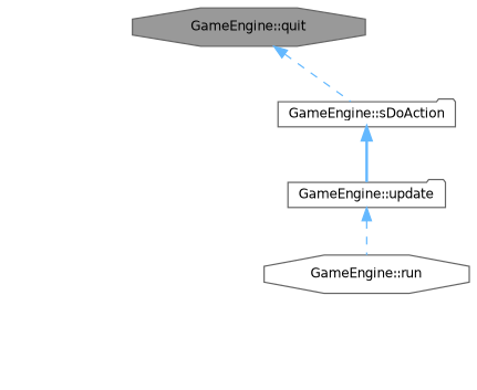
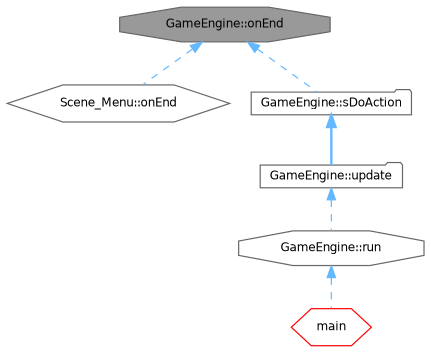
  digraph {
    rankdir=TB
    node [color=gray40 fillcolor=white fontname=Helvetica fontsize=10 shape=octagon style=filled]
    edge [color=steelblue1 dir=back fontname=Helvetica fontsize=10 labelfontname=Helvetica labelfontsize=10 style=dashed]
-   n1 [fillcolor=grey60 fontcolor=black height=0.2 label="GameEngine::quit" width=0.4]
+   n1 [fillcolor=grey60 fontcolor=black height=0.2 label="GameEngine::onEnd" width=0.4]
+   n2 [height=0.2 label="Scene_Menu::onEnd" shape=hexagon width=0.4]
    n3 [height=0.2 label="GameEngine::sDoAction" shape=folder width=0.4]
    n4 [height=0.2 label="GameEngine::update" shape=folder width=0.4]
    n5 [height=0.2 label="GameEngine::run" width=0.4]
+   n6 [color=red height=0.2 label=main shape=hexagon width=0.4]
+   n1 -> n2
    n1 -> n3
    n3 -> n4 [style=bold]
    n4 -> n5
+   n5 -> n6
  }
